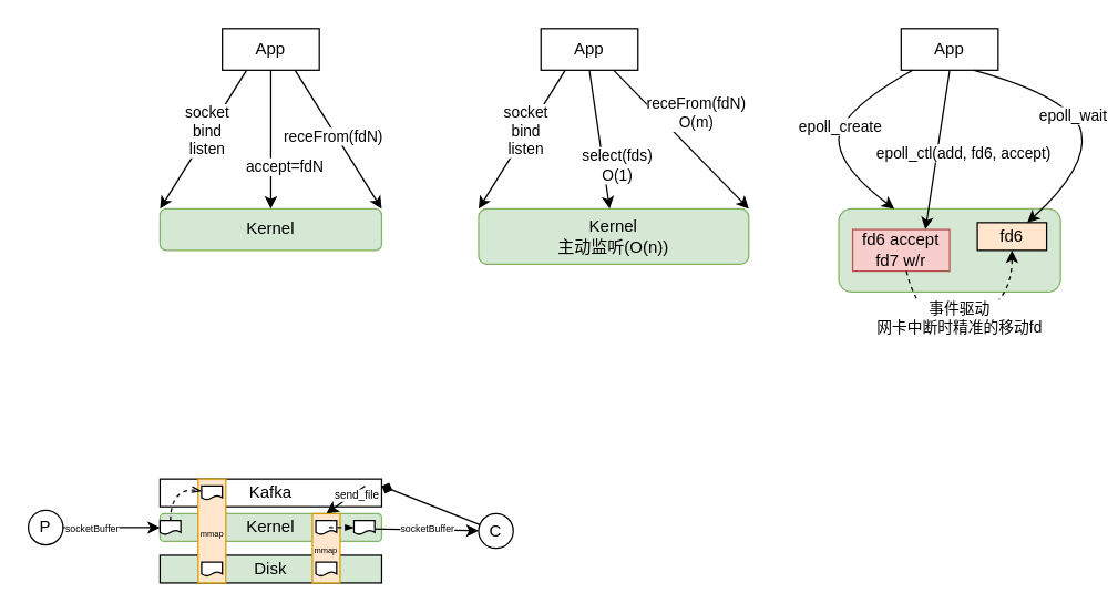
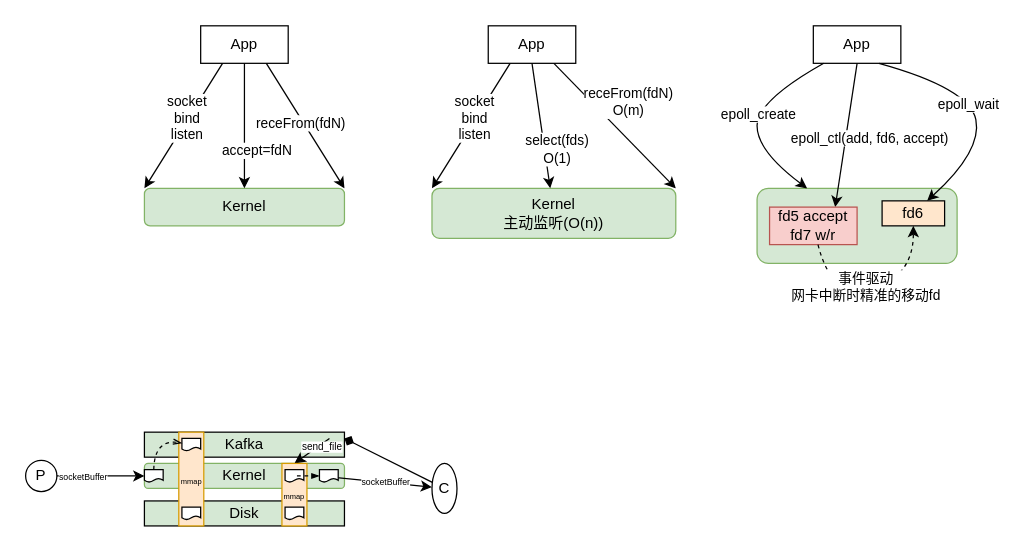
  <mxCell id="0" />
  <mxCell id="1" parent="0" />
  <mxCell id="2" value="Kernel" style="rounded=1;whiteSpace=wrap;html=1;fillColor=#d5e8d4;strokeColor=#82b366;" vertex="1" parent="1"><mxGeometry x="115" y="150" width="160" height="30" as="geometry" /></mxCell>
  <mxCell id="3" value="App" style="rounded=0;whiteSpace=wrap;html=1;" vertex="1" parent="1"><mxGeometry x="160" y="20" width="70" height="30" as="geometry" /></mxCell>
  <mxCell id="4" value="" style="endArrow=classic;html=1;entryX=0;entryY=0;entryDx=0;entryDy=0;exitX=0.25;exitY=1;exitDx=0;exitDy=0;" edge="1" parent="1" source="3" target="2"><mxGeometry width="50" height="50" relative="1" as="geometry"><mxPoint x="45" y="110" as="sourcePoint" /><mxPoint x="95" y="60" as="targetPoint" /></mxGeometry></mxCell>
  <mxCell id="5" value="socket&lt;br&gt;bind&lt;br&gt;listen" style="edgeLabel;html=1;align=center;verticalAlign=middle;resizable=0;points=[];" vertex="1" connectable="0" parent="4"><mxGeometry x="-0.112" y="-2" relative="1" as="geometry"><mxPoint as="offset" /></mxGeometry></mxCell>
  <mxCell id="6" value="accept=fdN" style="endArrow=classic;html=1;exitX=0.5;exitY=1;exitDx=0;exitDy=0;" edge="1" parent="1" source="3" target="2"><mxGeometry x="0.4" y="10" width="50" height="50" relative="1" as="geometry"><mxPoint x="385" y="80" as="sourcePoint" /><mxPoint x="365" y="50" as="targetPoint" /><mxPoint as="offset" /></mxGeometry></mxCell>
  <mxCell id="7" value="" style="endArrow=classic;html=1;exitX=0.75;exitY=1;exitDx=0;exitDy=0;entryX=1;entryY=0;entryDx=0;entryDy=0;" edge="1" parent="1" source="3" target="2"><mxGeometry width="50" height="50" relative="1" as="geometry"><mxPoint x="295" y="100" as="sourcePoint" /><mxPoint x="345" y="50" as="targetPoint" /></mxGeometry></mxCell>
  <mxCell id="8" value="receFrom(fdN)" style="edgeLabel;html=1;align=center;verticalAlign=middle;resizable=0;points=[];" vertex="1" connectable="0" parent="7"><mxGeometry x="-0.062" y="-2" relative="1" as="geometry"><mxPoint as="offset" /></mxGeometry></mxCell>
  <mxCell id="9" value="Kernel&lt;br&gt;主动监听(O(n))" style="rounded=1;whiteSpace=wrap;html=1;fillColor=#d5e8d4;strokeColor=#82b366;" vertex="1" parent="1"><mxGeometry x="345" y="150" width="195" height="40" as="geometry" /></mxCell>
  <mxCell id="10" value="App" style="rounded=0;whiteSpace=wrap;html=1;" vertex="1" parent="1"><mxGeometry x="390" y="20" width="70" height="30" as="geometry" /></mxCell>
  <mxCell id="11" value="" style="endArrow=classic;html=1;entryX=0;entryY=0;entryDx=0;entryDy=0;exitX=0.25;exitY=1;exitDx=0;exitDy=0;" edge="1" parent="1" source="10" target="9"><mxGeometry width="50" height="50" relative="1" as="geometry"><mxPoint x="275" y="110" as="sourcePoint" /><mxPoint x="325" y="60" as="targetPoint" /></mxGeometry></mxCell>
  <mxCell id="12" value="socket&lt;br&gt;bind&lt;br&gt;listen" style="edgeLabel;html=1;align=center;verticalAlign=middle;resizable=0;points=[];" vertex="1" connectable="0" parent="11"><mxGeometry x="-0.112" y="-2" relative="1" as="geometry"><mxPoint as="offset" /></mxGeometry></mxCell>
  <mxCell id="13" value="select(fds)&lt;br&gt;O(1)" style="endArrow=classic;html=1;exitX=0.5;exitY=1;exitDx=0;exitDy=0;" edge="1" parent="1" source="10" target="9"><mxGeometry x="0.4" y="10" width="50" height="50" relative="1" as="geometry"><mxPoint x="615" y="80" as="sourcePoint" /><mxPoint x="595" y="50" as="targetPoint" /><mxPoint as="offset" /></mxGeometry></mxCell>
  <mxCell id="14" value="" style="endArrow=classic;html=1;exitX=0.75;exitY=1;exitDx=0;exitDy=0;entryX=1;entryY=0;entryDx=0;entryDy=0;" edge="1" parent="1" source="10" target="9"><mxGeometry width="50" height="50" relative="1" as="geometry"><mxPoint x="525" y="100" as="sourcePoint" /><mxPoint x="575" y="50" as="targetPoint" /></mxGeometry></mxCell>
  <mxCell id="15" value="receFrom(fdN)&lt;br&gt;O(m)" style="edgeLabel;html=1;align=center;verticalAlign=middle;resizable=0;points=[];" vertex="1" connectable="0" parent="14"><mxGeometry x="-0.062" y="-2" relative="1" as="geometry"><mxPoint x="14.82" y="-18.06" as="offset" /></mxGeometry></mxCell>
  <mxCell id="16" value="" style="rounded=1;whiteSpace=wrap;html=1;fillColor=#d5e8d4;strokeColor=#82b366;" vertex="1" parent="1"><mxGeometry x="605" y="150" width="160" height="60" as="geometry" /></mxCell>
  <mxCell id="17" value="App" style="rounded=0;whiteSpace=wrap;html=1;" vertex="1" parent="1"><mxGeometry x="650" y="20" width="70" height="30" as="geometry" /></mxCell>
  <mxCell id="18" value="epoll_ctl(add, fd6, accept)" style="endArrow=classic;html=1;exitX=0.5;exitY=1;exitDx=0;exitDy=0;entryX=0.75;entryY=0;entryDx=0;entryDy=0;" edge="1" parent="1" source="17" target="19"><mxGeometry x="-0.006" y="19" width="50" height="50" relative="1" as="geometry"><mxPoint x="875" y="80" as="sourcePoint" /><mxPoint x="855" y="50" as="targetPoint" /><mxPoint as="offset" /></mxGeometry></mxCell>
- <mxCell id="19" value="fd6 accept&lt;br&gt;fd7 w/r" style="rounded=0;whiteSpace=wrap;html=1;fillColor=#f8cecc;strokeColor=#b85450;" vertex="1" parent="1"><mxGeometry x="615" y="165" width="70" height="30" as="geometry" /></mxCell>
+ <mxCell id="19" value="fd5 accept&lt;br&gt;fd7 w/r" style="rounded=0;whiteSpace=wrap;html=1;fillColor=#f8cecc;strokeColor=#b85450;" vertex="1" parent="1"><mxGeometry x="615" y="165" width="70" height="30" as="geometry" /></mxCell>
  <mxCell id="20" value="fd6" style="rounded=0;whiteSpace=wrap;html=1;fillColor=#ffe6cc;" vertex="1" parent="1"><mxGeometry x="705" y="160" width="50" height="20" as="geometry" /></mxCell>
  <mxCell id="21" value="" style="curved=1;endArrow=classic;html=1;entryX=0.25;entryY=0;entryDx=0;entryDy=0;" edge="1" parent="1" source="17" target="16"><mxGeometry width="50" height="50" relative="1" as="geometry"><mxPoint x="555" y="80" as="sourcePoint" /><mxPoint x="605" y="30" as="targetPoint" /><Array as="points"><mxPoint x="605" y="80" /><mxPoint x="605" y="120" /></Array></mxGeometry></mxCell>
  <mxCell id="22" value="epoll_create" style="edgeLabel;html=1;align=center;verticalAlign=middle;resizable=0;points=[];" vertex="1" connectable="0" parent="21"><mxGeometry x="-0.191" y="11" relative="1" as="geometry"><mxPoint x="-11" y="11" as="offset" /></mxGeometry></mxCell>
  <mxCell id="23" value="" style="curved=1;endArrow=classic;html=1;exitX=0.75;exitY=1;exitDx=0;exitDy=0;" edge="1" parent="1" source="17" target="20"><mxGeometry width="50" height="50" relative="1" as="geometry"><mxPoint x="775" y="80" as="sourcePoint" /><mxPoint x="825" y="30" as="targetPoint" /><Array as="points"><mxPoint x="775" y="70" /><mxPoint x="785" y="120" /></Array></mxGeometry></mxCell>
  <mxCell id="24" value="epoll_wait" style="edgeLabel;html=1;align=center;verticalAlign=middle;resizable=0;points=[];" vertex="1" connectable="0" parent="23"><mxGeometry x="-0.19" y="-13" relative="1" as="geometry"><mxPoint x="11" y="10" as="offset" /></mxGeometry></mxCell>
  <mxCell id="25" value="" style="curved=1;endArrow=classic;html=1;dashed=1;" edge="1" parent="1" source="19" target="20"><mxGeometry width="50" height="50" relative="1" as="geometry"><mxPoint x="665" y="270" as="sourcePoint" /><mxPoint x="715" y="220" as="targetPoint" /><Array as="points"><mxPoint x="665" y="240" /><mxPoint x="730" y="220" /></Array></mxGeometry></mxCell>
  <mxCell id="26" value="事件驱动&lt;br&gt;网卡中断时精准的移动fd" style="edgeLabel;html=1;align=center;verticalAlign=middle;resizable=0;points=[];" vertex="1" connectable="0" parent="25"><mxGeometry x="-0.027" y="3" relative="1" as="geometry"><mxPoint as="offset" /></mxGeometry></mxCell>
  <mxCell id="27" value="Kernel" style="rounded=1;whiteSpace=wrap;html=1;fillColor=#d5e8d4;strokeColor=#82b366;" vertex="1" parent="1"><mxGeometry x="115" y="370" width="160" height="20" as="geometry" /></mxCell>
- <mxCell id="28" value="Kafka" style="rounded=0;whiteSpace=wrap;html=1;" vertex="1" parent="1"><mxGeometry x="115" y="345" width="160" height="20" as="geometry" /></mxCell>
+ <mxCell id="28" value="Kafka" style="rounded=0;whiteSpace=wrap;html=1;fillColor=#d5e8d4;" vertex="1" parent="1"><mxGeometry x="115" y="345" width="160" height="20" as="geometry" /></mxCell>
  <mxCell id="29" value="Disk" style="rounded=0;whiteSpace=wrap;html=1;fillColor=#d5e8d4;" vertex="1" parent="1"><mxGeometry x="115" y="400" width="160" height="20" as="geometry" /></mxCell>
  <mxCell id="30" value="&lt;font style=&quot;font-size: 6px&quot;&gt;mmap&lt;/font&gt;" style="rounded=0;whiteSpace=wrap;html=1;fillColor=#ffe6cc;strokeColor=#d79b00;" vertex="1" parent="1"><mxGeometry x="142.5" y="345" width="20" height="75" as="geometry" /></mxCell>
  <mxCell id="31" value="P" style="ellipse;whiteSpace=wrap;html=1;aspect=fixed;" vertex="1" parent="1"><mxGeometry x="20" y="367.5" width="25" height="25" as="geometry" /></mxCell>
- <mxCell id="32" value="C" style="ellipse;whiteSpace=wrap;html=1;aspect=fixed;" vertex="1" parent="1"><mxGeometry x="345" y="370" width="25" height="25" as="geometry" /></mxCell>
+ <mxCell id="32" value="C" style="ellipse;whiteSpace=wrap;html=1;aspect=fixed;" vertex="1" parent="1"><mxGeometry x="345" y="370" width="20" height="40" as="geometry" /></mxCell>
  <mxCell id="33" value="" style="endArrow=classic;html=1;entryX=0;entryY=0.5;entryDx=0;entryDy=0;" edge="1" parent="1" source="31" target="27"><mxGeometry width="50" height="50" relative="1" as="geometry"><mxPoint x="65" y="350" as="sourcePoint" /><mxPoint x="115" y="300" as="targetPoint" /></mxGeometry></mxCell>
  <mxCell id="34" value="&lt;font style=&quot;font-size: 7px&quot;&gt;socketBuffer&lt;/font&gt;" style="edgeLabel;html=1;align=center;verticalAlign=middle;resizable=0;points=[];fontSize=8;" vertex="1" connectable="0" parent="33"><mxGeometry x="-0.429" relative="1" as="geometry"><mxPoint as="offset" /></mxGeometry></mxCell>
  <mxCell id="35" value="" style="shape=document;whiteSpace=wrap;html=1;boundedLbl=1;" vertex="1" parent="1"><mxGeometry x="145" y="350" width="15" height="10" as="geometry" /></mxCell>
  <mxCell id="36" value="" style="endArrow=classic;html=1;exitX=0.657;exitY=0.593;exitDx=0;exitDy=0;exitPerimeter=0;" edge="1" parent="1" source="46" target="32"><mxGeometry width="50" height="50" relative="1" as="geometry"><mxPoint x="295" y="450" as="sourcePoint" /><mxPoint x="345" y="400" as="targetPoint" /></mxGeometry></mxCell>
  <mxCell id="37" value="&lt;font style=&quot;font-size: 7px&quot;&gt;socketBuffer&lt;/font&gt;" style="edgeLabel;html=1;align=center;verticalAlign=middle;resizable=0;points=[];" vertex="1" connectable="0" parent="36"><mxGeometry x="0.079" y="2" relative="1" as="geometry"><mxPoint as="offset" /></mxGeometry></mxCell>
  <mxCell id="38" value="" style="endArrow=diamond;html=1;fontSize=8;entryX=1;entryY=0.25;entryDx=0;entryDy=0;" edge="1" parent="1" source="32" target="28"><mxGeometry width="50" height="50" relative="1" as="geometry"><mxPoint x="345" y="350" as="sourcePoint" /><mxPoint x="395" y="300" as="targetPoint" /></mxGeometry></mxCell>
  <mxCell id="39" value="" style="shape=document;whiteSpace=wrap;html=1;boundedLbl=1;" vertex="1" parent="1"><mxGeometry x="115" y="375" width="15" height="10" as="geometry" /></mxCell>
  <mxCell id="40" value="" style="curved=1;endArrow=openThin;html=1;fontSize=8;exitX=0.5;exitY=0;exitDx=0;exitDy=0;dashed=1;endFill=0;endSize=5;" edge="1" parent="1" source="39" target="35"><mxGeometry width="50" height="50" relative="1" as="geometry"><mxPoint x="85" y="350" as="sourcePoint" /><mxPoint x="135" y="300" as="targetPoint" /><Array as="points"><mxPoint x="123" y="350" /></Array></mxGeometry></mxCell>
  <mxCell id="41" value="" style="shape=document;whiteSpace=wrap;html=1;boundedLbl=1;" vertex="1" parent="1"><mxGeometry x="145" y="405" width="15" height="10" as="geometry" /></mxCell>
  <mxCell id="42" value="" style="endArrow=classic;html=1;entryX=0.5;entryY=0;entryDx=0;entryDy=0;" edge="1" parent="1" target="44"><mxGeometry width="50" height="50" relative="1" as="geometry"><mxPoint x="263" y="350" as="sourcePoint" /><mxPoint x="262.5" y="375" as="targetPoint" /></mxGeometry></mxCell>
  <mxCell id="43" value="send_file" style="edgeLabel;html=1;align=center;verticalAlign=middle;resizable=0;points=[];fontSize=8;" vertex="1" connectable="0" parent="42"><mxGeometry x="-0.474" y="1" relative="1" as="geometry"><mxPoint as="offset" /></mxGeometry></mxCell>
  <mxCell id="44" value="&lt;font style=&quot;font-size: 6px&quot;&gt;mmap&lt;/font&gt;" style="rounded=0;whiteSpace=wrap;html=1;fillColor=#ffe6cc;strokeColor=#d79b00;" vertex="1" parent="1"><mxGeometry x="225" y="370" width="20" height="50" as="geometry" /></mxCell>
  <mxCell id="45" value="" style="shape=document;whiteSpace=wrap;html=1;boundedLbl=1;" vertex="1" parent="1"><mxGeometry x="227.5" y="405" width="15" height="10" as="geometry" /></mxCell>
  <mxCell id="46" value="" style="shape=document;whiteSpace=wrap;html=1;boundedLbl=1;" vertex="1" parent="1"><mxGeometry x="255" y="375" width="15" height="10" as="geometry" /></mxCell>
  <mxCell id="47" value="" style="shape=document;whiteSpace=wrap;html=1;boundedLbl=1;" vertex="1" parent="1"><mxGeometry x="227.5" y="375" width="15" height="10" as="geometry" /></mxCell>
  <mxCell id="48" value="" style="endArrow=blockThin;html=1;dashed=1;fontSize=8;endFill=1;endSize=4;" edge="1" parent="1" target="46"><mxGeometry width="50" height="50" relative="1" as="geometry"><mxPoint x="237" y="380" as="sourcePoint" /><mxPoint x="335" y="410" as="targetPoint" /></mxGeometry></mxCell>
